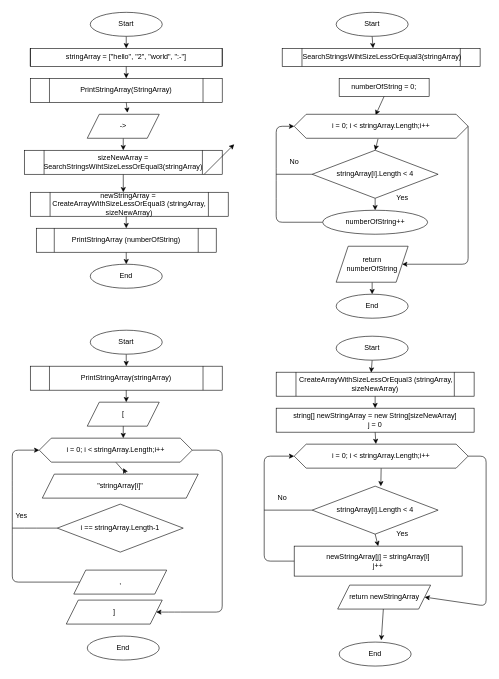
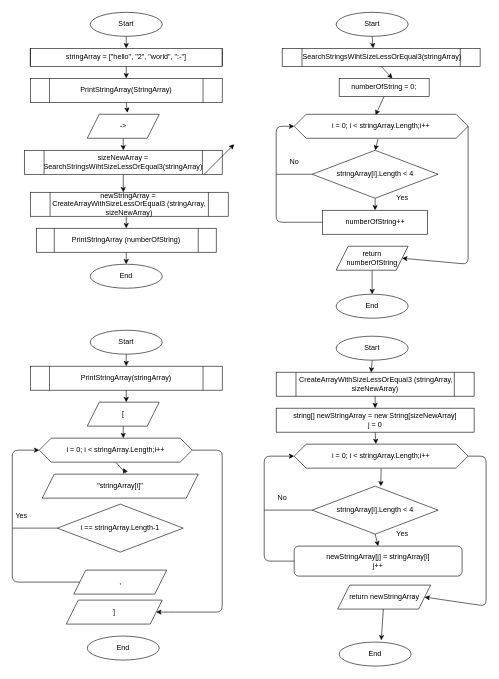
  <mxCell id="0" />
  <mxCell id="1" parent="0" />
  <mxCell id="2" style="edgeStyle=none;html=1;exitX=0.5;exitY=1;exitDx=0;exitDy=0;entryX=0.5;entryY=0;entryDx=0;entryDy=0;" edge="1" parent="1" source="3" target="5"><mxGeometry relative="1" as="geometry" /></mxCell>
  <mxCell id="3" value="Start" style="ellipse;whiteSpace=wrap;html=1;" vertex="1" parent="1"><mxGeometry x="150" y="20" width="120" height="40" as="geometry" /></mxCell>
  <mxCell id="4" style="edgeStyle=none;html=1;exitX=0.5;exitY=1;exitDx=0;exitDy=0;entryX=0.5;entryY=0;entryDx=0;entryDy=0;" edge="1" parent="1" source="5" target="7"><mxGeometry relative="1" as="geometry" /></mxCell>
  <mxCell id="5" value="stringArray = [&quot;hello&quot;, &quot;2&quot;, &quot;world&quot;, &quot;:-&quot;]" style="shape=process;whiteSpace=wrap;html=1;backgroundOutline=1;size=0;" vertex="1" parent="1"><mxGeometry x="50" y="80" width="320" height="30" as="geometry" /></mxCell>
  <mxCell id="6" style="edgeStyle=none;html=1;exitX=0.5;exitY=1;exitDx=0;exitDy=0;entryX=0.558;entryY=-0.065;entryDx=0;entryDy=0;entryPerimeter=0;" edge="1" parent="1" source="7" target="9"><mxGeometry relative="1" as="geometry" /></mxCell>
  <mxCell id="7" value="PrintStringArray(StringArray)" style="shape=process;whiteSpace=wrap;html=1;backgroundOutline=1;" vertex="1" parent="1"><mxGeometry x="50" y="130" width="320" height="40" as="geometry" /></mxCell>
  <mxCell id="8" style="edgeStyle=none;html=1;exitX=0.5;exitY=1;exitDx=0;exitDy=0;entryX=0.5;entryY=0;entryDx=0;entryDy=0;" edge="1" parent="1" source="9" target="15"><mxGeometry relative="1" as="geometry" /></mxCell>
  <mxCell id="9" value="-&amp;gt;" style="shape=parallelogram;perimeter=parallelogramPerimeter;whiteSpace=wrap;html=1;fixedSize=1;" vertex="1" parent="1"><mxGeometry x="145" y="190" width="120" height="40" as="geometry" /></mxCell>
  <mxCell id="10" style="edgeStyle=none;html=1;exitX=0.5;exitY=1;exitDx=0;exitDy=0;entryX=0.5;entryY=0;entryDx=0;entryDy=0;" edge="1" parent="1" source="11" target="16"><mxGeometry relative="1" as="geometry" /></mxCell>
  <mxCell id="11" value="PrintStringArray (numberOfString)" style="shape=process;whiteSpace=wrap;html=1;backgroundOutline=1;" vertex="1" parent="1"><mxGeometry x="60" y="380" width="300" height="40" as="geometry" /></mxCell>
  <mxCell id="12" style="edgeStyle=none;html=1;entryX=0.5;entryY=0;entryDx=0;entryDy=0;" edge="1" parent="1" target="11"><mxGeometry relative="1" as="geometry"><mxPoint x="210" y="350" as="sourcePoint" /><mxPoint x="200" y="370" as="targetPoint" /></mxGeometry></mxCell>
  <mxCell id="13" value="newStringArray =&amp;nbsp; CreateArrayWithSizeLessOrEqual3 (stringArray, sizeNewArray)" style="shape=process;whiteSpace=wrap;html=1;backgroundOutline=1;" vertex="1" parent="1"><mxGeometry x="50" y="320" width="330" height="40" as="geometry" /></mxCell>
  <mxCell id="14" style="edgeStyle=none;html=1;exitX=0.5;exitY=1;exitDx=0;exitDy=0;entryX=0.47;entryY=0;entryDx=0;entryDy=0;entryPerimeter=0;" edge="1" parent="1" source="15" target="13"><mxGeometry relative="1" as="geometry" /></mxCell>
  <mxCell id="15" value="sizeNewArray = SearchStringsWihtSizeLessOrEqual3(stringArray)" style="shape=process;whiteSpace=wrap;html=1;backgroundOutline=1;" vertex="1" parent="1"><mxGeometry x="40" y="250" width="330" height="40" as="geometry" /></mxCell>
  <mxCell id="16" value="End" style="ellipse;whiteSpace=wrap;html=1;" vertex="1" parent="1"><mxGeometry x="150" y="440" width="120" height="40" as="geometry" /></mxCell>
  <mxCell id="17" value="" style="endArrow=classic;html=1;" edge="1" parent="1"><mxGeometry width="50" height="50" relative="1" as="geometry"><mxPoint x="340" y="290" as="sourcePoint" /><mxPoint x="390" y="240" as="targetPoint" /></mxGeometry></mxCell>
  <mxCell id="18" style="edgeStyle=none;html=1;exitX=0.5;exitY=1;exitDx=0;exitDy=0;entryX=0.459;entryY=-0.005;entryDx=0;entryDy=0;entryPerimeter=0;" edge="1" parent="1" source="19" target="21"><mxGeometry relative="1" as="geometry" /></mxCell>
  <mxCell id="19" value="Start" style="ellipse;whiteSpace=wrap;html=1;" vertex="1" parent="1"><mxGeometry x="560" y="20" width="120" height="40" as="geometry" /></mxCell>
+ <mxCell id="20" style="edgeStyle=none;html=1;exitX=0.5;exitY=1;exitDx=0;exitDy=0;entryX=0.592;entryY=0.005;entryDx=0;entryDy=0;entryPerimeter=0;" edge="1" parent="1" source="21" target="23"><mxGeometry relative="1" as="geometry" /></mxCell>
  <mxCell id="21" value="&amp;nbsp;SearchStringsWihtSizeLessOrEqual3(stringArray)" style="shape=process;whiteSpace=wrap;html=1;backgroundOutline=1;" vertex="1" parent="1"><mxGeometry x="470" y="80" width="330" height="30" as="geometry" /></mxCell>
  <mxCell id="22" style="edgeStyle=none;html=1;exitX=0.5;exitY=1;exitDx=0;exitDy=0;entryX=0.468;entryY=0.035;entryDx=0;entryDy=0;entryPerimeter=0;" edge="1" parent="1" source="23" target="25"><mxGeometry relative="1" as="geometry" /></mxCell>
  <mxCell id="23" value="numberOfString = 0;" style="rounded=0;whiteSpace=wrap;html=1;" vertex="1" parent="1"><mxGeometry x="565" y="130" width="150" height="30" as="geometry" /></mxCell>
  <mxCell id="24" style="edgeStyle=none;html=1;exitX=0.482;exitY=1.025;exitDx=0;exitDy=0;entryX=0.5;entryY=0;entryDx=0;entryDy=0;exitPerimeter=0;" edge="1" parent="1" source="25" target="27"><mxGeometry relative="1" as="geometry"><Array as="points" /></mxGeometry></mxCell>
  <mxCell id="25" value="i = 0; i &amp;lt; stringArray.Length;i++" style="shape=hexagon;perimeter=hexagonPerimeter2;whiteSpace=wrap;html=1;fixedSize=1;" vertex="1" parent="1"><mxGeometry x="490" y="190" width="290" height="40" as="geometry" /></mxCell>
  <mxCell id="26" style="edgeStyle=none;html=1;exitX=0.5;exitY=1;exitDx=0;exitDy=0;entryX=0.5;entryY=0;entryDx=0;entryDy=0;" edge="1" parent="1" source="27" target="29"><mxGeometry relative="1" as="geometry" /></mxCell>
  <mxCell id="27" value="stringArray[i].Length &amp;lt; 4" style="rhombus;whiteSpace=wrap;html=1;" vertex="1" parent="1"><mxGeometry x="520" y="250" width="210" height="80" as="geometry" /></mxCell>
  <mxCell id="28" style="edgeStyle=none;html=1;exitX=0;exitY=0.5;exitDx=0;exitDy=0;entryX=0;entryY=0.5;entryDx=0;entryDy=0;" edge="1" parent="1" source="29" target="25"><mxGeometry relative="1" as="geometry"><mxPoint x="460" y="200" as="targetPoint" /><Array as="points"><mxPoint x="460" y="370" /><mxPoint x="460" y="340" /><mxPoint x="460" y="290" /><mxPoint x="460" y="210" /></Array></mxGeometry></mxCell>
- <mxCell id="29" value="numberOfString++" style="ellipse;whiteSpace=wrap;html=1;" vertex="1" parent="1"><mxGeometry x="537.5" y="350" width="175" height="40" as="geometry" /></mxCell>
+ <mxCell id="29" value="numberOfString++" style="rounded=0;whiteSpace=wrap;html=1;" vertex="1" parent="1"><mxGeometry x="537.5" y="350" width="175" height="40" as="geometry" /></mxCell>
  <mxCell id="30" style="edgeStyle=none;html=1;exitX=0.5;exitY=1;exitDx=0;exitDy=0;entryX=0.5;entryY=0;entryDx=0;entryDy=0;" edge="1" parent="1" source="31" target="32"><mxGeometry relative="1" as="geometry" /></mxCell>
- <mxCell id="31" value="return numberOfString" style="shape=parallelogram;perimeter=parallelogramPerimeter;whiteSpace=wrap;html=1;fixedSize=1;" vertex="1" parent="1"><mxGeometry x="560" y="410" width="120" height="60" as="geometry" /></mxCell>
+ <mxCell id="31" value="return numberOfString" style="shape=parallelogram;perimeter=parallelogramPerimeter;whiteSpace=wrap;html=1;fixedSize=1;" vertex="1" parent="1"><mxGeometry x="560" y="410" width="120" height="40" as="geometry" /></mxCell>
  <mxCell id="32" value="End" style="ellipse;whiteSpace=wrap;html=1;" vertex="1" parent="1"><mxGeometry x="560" y="490" width="120" height="40" as="geometry" /></mxCell>
  <mxCell id="33" value="" style="endArrow=classic;html=1;exitX=1;exitY=0.5;exitDx=0;exitDy=0;entryX=1;entryY=0.5;entryDx=0;entryDy=0;" edge="1" parent="1" source="25" target="31"><mxGeometry width="50" height="50" relative="1" as="geometry"><mxPoint x="712.5" y="380" as="sourcePoint" /><mxPoint x="780" y="450" as="targetPoint" /><Array as="points"><mxPoint x="780" y="440" /></Array></mxGeometry></mxCell>
  <mxCell id="34" value="" style="endArrow=none;html=1;entryX=0;entryY=0.5;entryDx=0;entryDy=0;" edge="1" parent="1" target="27"><mxGeometry width="50" height="50" relative="1" as="geometry"><mxPoint x="460" y="290" as="sourcePoint" /><mxPoint x="550" y="240" as="targetPoint" /></mxGeometry></mxCell>
  <mxCell id="35" value="No" style="text;html=1;align=center;verticalAlign=middle;resizable=0;points=[];autosize=1;strokeColor=none;fillColor=none;" vertex="1" parent="1"><mxGeometry x="475" y="260" width="30" height="20" as="geometry" /></mxCell>
  <mxCell id="36" value="Yes" style="text;html=1;align=center;verticalAlign=middle;resizable=0;points=[];autosize=1;strokeColor=none;fillColor=none;" vertex="1" parent="1"><mxGeometry x="655" y="320" width="30" height="20" as="geometry" /></mxCell>
  <mxCell id="37" style="edgeStyle=none;html=1;exitX=0.5;exitY=1;exitDx=0;exitDy=0;entryX=0.48;entryY=0.015;entryDx=0;entryDy=0;entryPerimeter=0;" edge="1" parent="1" source="38" target="40"><mxGeometry relative="1" as="geometry" /></mxCell>
  <mxCell id="38" value="Start" style="ellipse;whiteSpace=wrap;html=1;" vertex="1" parent="1"><mxGeometry x="560" y="560" width="120" height="40" as="geometry" /></mxCell>
  <mxCell id="39" style="edgeStyle=none;html=1;exitX=0.5;exitY=1;exitDx=0;exitDy=0;entryX=0.5;entryY=0;entryDx=0;entryDy=0;" edge="1" parent="1" source="40" target="42"><mxGeometry relative="1" as="geometry" /></mxCell>
  <mxCell id="40" value="&amp;nbsp;CreateArrayWithSizeLessOrEqual3 (stringArray, sizeNewArray)" style="shape=process;whiteSpace=wrap;html=1;backgroundOutline=1;" vertex="1" parent="1"><mxGeometry x="460" y="620" width="330" height="40" as="geometry" /></mxCell>
  <mxCell id="41" style="edgeStyle=none;html=1;exitX=0.5;exitY=1;exitDx=0;exitDy=0;entryX=0.47;entryY=-0.005;entryDx=0;entryDy=0;entryPerimeter=0;" edge="1" parent="1" source="42" target="45"><mxGeometry relative="1" as="geometry" /></mxCell>
  <mxCell id="42" value="string[] newStringArray = new String[sizeNewArray]&lt;br&gt;j = 0" style="rounded=0;whiteSpace=wrap;html=1;" vertex="1" parent="1"><mxGeometry x="460" y="680" width="330" height="40" as="geometry" /></mxCell>
  <mxCell id="43" style="edgeStyle=none;html=1;exitX=0.5;exitY=1;exitDx=0;exitDy=0;entryX=0.545;entryY=0.003;entryDx=0;entryDy=0;entryPerimeter=0;" edge="1" parent="1" source="45" target="47"><mxGeometry relative="1" as="geometry" /></mxCell>
  <mxCell id="44" style="edgeStyle=none;html=1;entryX=1;entryY=0.5;entryDx=0;entryDy=0;exitX=1;exitY=0.5;exitDx=0;exitDy=0;" edge="1" parent="1" source="45" target="51"><mxGeometry relative="1" as="geometry"><mxPoint x="810" y="760" as="sourcePoint" /><Array as="points"><mxPoint x="810" y="760" /><mxPoint x="810" y="1010" /></Array></mxGeometry></mxCell>
  <mxCell id="45" value="i = 0; i &amp;lt; stringArray.Length;i++" style="shape=hexagon;perimeter=hexagonPerimeter2;whiteSpace=wrap;html=1;fixedSize=1;" vertex="1" parent="1"><mxGeometry x="490" y="740" width="290" height="40" as="geometry" /></mxCell>
  <mxCell id="46" style="edgeStyle=none;html=1;exitX=0.5;exitY=1;exitDx=0;exitDy=0;entryX=0.5;entryY=0;entryDx=0;entryDy=0;" edge="1" parent="1" source="47" target="48"><mxGeometry relative="1" as="geometry" /></mxCell>
  <mxCell id="47" value="stringArray[i].Length &amp;lt; 4" style="rhombus;whiteSpace=wrap;html=1;" vertex="1" parent="1"><mxGeometry x="520" y="810" width="210" height="80" as="geometry" /></mxCell>
- <mxCell id="48" value="newStringArray[j] = stringArray[i]&lt;br&gt;j++" style="rounded=0;whiteSpace=wrap;html=1;" vertex="1" parent="1"><mxGeometry x="490" y="910" width="280" height="50" as="geometry" /></mxCell>
+ <mxCell id="48" value="newStringArray[j] = stringArray[i]&lt;br&gt;j++" style="whiteSpace=wrap;html=1;rounded=1;" vertex="1" parent="1"><mxGeometry x="490" y="910" width="280" height="50" as="geometry" /></mxCell>
  <mxCell id="49" style="edgeStyle=none;html=1;entryX=0.585;entryY=-0.075;entryDx=0;entryDy=0;entryPerimeter=0;" edge="1" parent="1" source="51" target="52"><mxGeometry relative="1" as="geometry" /></mxCell>
  <mxCell id="50" style="edgeStyle=none;html=1;exitX=0;exitY=0.5;exitDx=0;exitDy=0;entryX=0;entryY=0.5;entryDx=0;entryDy=0;" edge="1" parent="1" source="48" target="45"><mxGeometry relative="1" as="geometry"><Array as="points"><mxPoint x="440" y="935" /><mxPoint x="440" y="760" /></Array></mxGeometry></mxCell>
  <mxCell id="51" value="return newStringArray" style="shape=parallelogram;perimeter=parallelogramPerimeter;whiteSpace=wrap;html=1;fixedSize=1;" vertex="1" parent="1"><mxGeometry x="562.5" y="975" width="155" height="40" as="geometry" /></mxCell>
  <mxCell id="52" value="End" style="ellipse;whiteSpace=wrap;html=1;" vertex="1" parent="1"><mxGeometry x="565" y="1070" width="120" height="40" as="geometry" /></mxCell>
  <mxCell id="53" value="Yes" style="text;html=1;align=center;verticalAlign=middle;resizable=0;points=[];autosize=1;strokeColor=none;fillColor=none;" vertex="1" parent="1"><mxGeometry x="655" y="880" width="30" height="20" as="geometry" /></mxCell>
  <mxCell id="54" value="" style="endArrow=none;html=1;" edge="1" parent="1"><mxGeometry width="50" height="50" relative="1" as="geometry"><mxPoint x="440" y="850" as="sourcePoint" /><mxPoint x="520" y="850" as="targetPoint" /></mxGeometry></mxCell>
  <mxCell id="55" value="No" style="text;html=1;align=center;verticalAlign=middle;resizable=0;points=[];autosize=1;strokeColor=none;fillColor=none;" vertex="1" parent="1"><mxGeometry x="455" y="820" width="30" height="20" as="geometry" /></mxCell>
  <mxCell id="56" style="edgeStyle=none;html=1;exitX=0.5;exitY=1;exitDx=0;exitDy=0;entryX=0.5;entryY=0;entryDx=0;entryDy=0;" edge="1" parent="1" source="57" target="67"><mxGeometry relative="1" as="geometry" /></mxCell>
  <mxCell id="57" value="Start" style="ellipse;whiteSpace=wrap;html=1;" vertex="1" parent="1"><mxGeometry x="150" y="550" width="120" height="40" as="geometry" /></mxCell>
  <mxCell id="58" value="End" style="ellipse;whiteSpace=wrap;html=1;" vertex="1" parent="1"><mxGeometry x="145" y="1060" width="120" height="40" as="geometry" /></mxCell>
  <mxCell id="59" style="edgeStyle=none;html=1;exitX=0.5;exitY=1;exitDx=0;exitDy=0;" edge="1" source="61" parent="1"><mxGeometry relative="1" as="geometry"><mxPoint x="205" y="780" as="targetPoint" /><Array as="points"><mxPoint x="210" y="790" /></Array></mxGeometry></mxCell>
  <mxCell id="60" style="edgeStyle=none;html=1;entryX=1;entryY=0.5;entryDx=0;entryDy=0;exitX=1;exitY=0.5;exitDx=0;exitDy=0;" edge="1" source="61" target="70" parent="1"><mxGeometry relative="1" as="geometry"><mxPoint x="370" y="760" as="sourcePoint" /><Array as="points"><mxPoint x="370" y="750" /><mxPoint x="370" y="1020" /><mxPoint x="290" y="1020" /></Array></mxGeometry></mxCell>
  <mxCell id="61" value="i = 0; i &amp;lt; stringArray.Length;i++" style="shape=hexagon;perimeter=hexagonPerimeter2;whiteSpace=wrap;html=1;fixedSize=1;" vertex="1" parent="1"><mxGeometry x="65" y="730" width="255" height="40" as="geometry" /></mxCell>
  <mxCell id="62" value="i == stringArray.Length-1" style="rhombus;whiteSpace=wrap;html=1;" vertex="1" parent="1"><mxGeometry x="95" y="840" width="210" height="80" as="geometry" /></mxCell>
  <mxCell id="63" style="edgeStyle=none;html=1;entryX=0;entryY=0.5;entryDx=0;entryDy=0;exitX=0;exitY=0.5;exitDx=0;exitDy=0;" edge="1" source="64" target="61" parent="1"><mxGeometry relative="1" as="geometry"><mxPoint x="120" y="970" as="sourcePoint" /><Array as="points"><mxPoint x="20" y="970" /><mxPoint x="20" y="880" /><mxPoint x="20" y="810" /><mxPoint x="20" y="750" /></Array></mxGeometry></mxCell>
  <mxCell id="64" value="," style="shape=parallelogram;perimeter=parallelogramPerimeter;whiteSpace=wrap;html=1;fixedSize=1;" vertex="1" parent="1"><mxGeometry x="122.5" y="950" width="155" height="40" as="geometry" /></mxCell>
  <mxCell id="65" value="" style="endArrow=none;html=1;entryX=0;entryY=0.5;entryDx=0;entryDy=0;" edge="1" parent="1" target="62"><mxGeometry width="50" height="50" relative="1" as="geometry"><mxPoint x="20" y="880" as="sourcePoint" /><mxPoint x="90" y="880" as="targetPoint" /><Array as="points"><mxPoint x="50" y="880" /></Array></mxGeometry></mxCell>
  <mxCell id="66" value="Yes" style="text;html=1;align=center;verticalAlign=middle;resizable=0;points=[];autosize=1;strokeColor=none;fillColor=none;" vertex="1" parent="1"><mxGeometry x="20" y="850" width="30" height="20" as="geometry" /></mxCell>
  <mxCell id="67" value="PrintStringArray(stringArray)" style="shape=process;whiteSpace=wrap;html=1;backgroundOutline=1;" vertex="1" parent="1"><mxGeometry x="50" y="610" width="320" height="40" as="geometry" /></mxCell>
  <mxCell id="68" value="[" style="shape=parallelogram;perimeter=parallelogramPerimeter;whiteSpace=wrap;html=1;fixedSize=1;" vertex="1" parent="1"><mxGeometry x="145" y="670" width="120" height="40" as="geometry" /></mxCell>
  <mxCell id="69" value="&quot;stringArray[i]&quot;" style="shape=parallelogram;perimeter=parallelogramPerimeter;whiteSpace=wrap;html=1;fixedSize=1;" vertex="1" parent="1"><mxGeometry x="70" y="790" width="260" height="40" as="geometry" /></mxCell>
  <mxCell id="70" value="]" style="shape=parallelogram;perimeter=parallelogramPerimeter;whiteSpace=wrap;html=1;fixedSize=1;" vertex="1" parent="1"><mxGeometry x="110" y="1000" width="160" height="40" as="geometry" /></mxCell>
  <mxCell id="71" value="" style="endArrow=classic;html=1;exitX=0.5;exitY=1;exitDx=0;exitDy=0;" edge="1" parent="1" source="67"><mxGeometry width="50" height="50" relative="1" as="geometry"><mxPoint x="300" y="670" as="sourcePoint" /><mxPoint x="210" y="670" as="targetPoint" /></mxGeometry></mxCell>
  <mxCell id="72" value="" style="endArrow=classic;html=1;exitX=0.5;exitY=1;exitDx=0;exitDy=0;" edge="1" parent="1" source="68"><mxGeometry width="50" height="50" relative="1" as="geometry"><mxPoint x="300" y="670" as="sourcePoint" /><mxPoint x="205" y="730" as="targetPoint" /></mxGeometry></mxCell>
